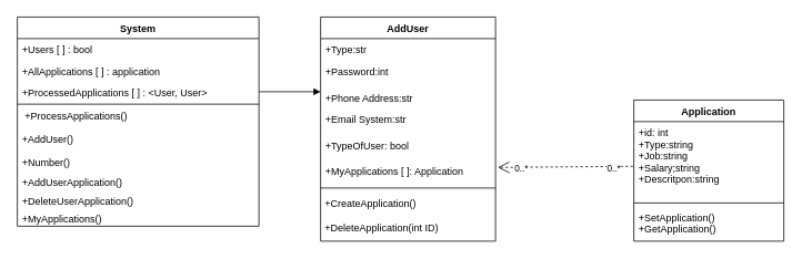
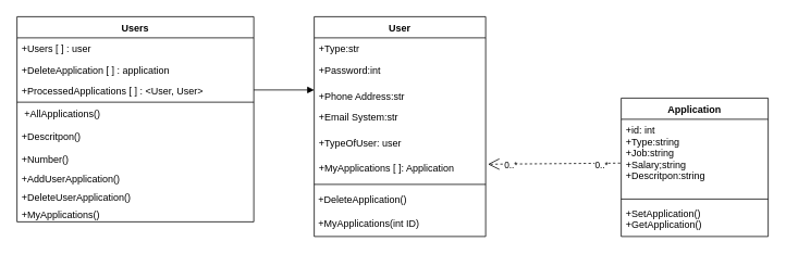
  <mxCell id="0" />
  <mxCell id="1" parent="0" />
- <mxCell id="2" value="AddUser" style="swimlane;fontStyle=1;align=center;verticalAlign=top;childLayout=stackLayout;horizontal=1;startSize=26;horizontalStack=0;resizeParent=1;resizeLast=0;collapsible=1;marginBottom=0;rounded=0;shadow=0;strokeWidth=1;" parent="1" vertex="1"><mxGeometry x="384" y="20" width="210" height="270" as="geometry"><mxRectangle x="230" y="140" width="160" height="26" as="alternateBounds" /></mxGeometry></mxCell>
+ <mxCell id="2" value="User" style="swimlane;fontStyle=1;align=center;verticalAlign=top;childLayout=stackLayout;horizontal=1;startSize=26;horizontalStack=0;resizeParent=1;resizeLast=0;collapsible=1;marginBottom=0;rounded=0;shadow=0;strokeWidth=1;" parent="1" vertex="1"><mxGeometry x="384" y="20" width="210" height="270" as="geometry"><mxRectangle x="230" y="140" width="160" height="26" as="alternateBounds" /></mxGeometry></mxCell>
  <mxCell id="3" value="+Type:str" style="text;align=left;verticalAlign=top;spacingLeft=4;spacingRight=4;overflow=hidden;rotatable=0;points=[[0,0.5],[1,0.5]];portConstraint=eastwest;" parent="2" vertex="1"><mxGeometry y="26" width="210" height="26" as="geometry" /></mxCell>
  <mxCell id="4" value="+Password:int" style="text;align=left;verticalAlign=top;spacingLeft=4;spacingRight=4;overflow=hidden;rotatable=0;points=[[0,0.5],[1,0.5]];portConstraint=eastwest;rounded=0;shadow=0;html=0;" vertex="1" parent="2"><mxGeometry y="52" width="210" height="32" as="geometry" /></mxCell>
  <mxCell id="5" value="+Phone Address:str&#10;" style="text;align=left;verticalAlign=top;spacingLeft=4;spacingRight=4;overflow=hidden;rotatable=0;points=[[0,0.5],[1,0.5]];portConstraint=eastwest;rounded=0;shadow=0;html=0;" parent="2" vertex="1"><mxGeometry y="84" width="210" height="26" as="geometry" /></mxCell>
  <mxCell id="6" value="+Email System:str" style="text;align=left;verticalAlign=top;spacingLeft=4;spacingRight=4;overflow=hidden;rotatable=0;points=[[0,0.5],[1,0.5]];portConstraint=eastwest;rounded=0;shadow=0;html=0;" parent="2" vertex="1"><mxGeometry y="110" width="210" height="32" as="geometry" /></mxCell>
- <mxCell id="7" value="+TypeOfUser: bool" style="text;align=left;verticalAlign=top;spacingLeft=4;spacingRight=4;overflow=hidden;rotatable=0;points=[[0,0.5],[1,0.5]];portConstraint=eastwest;rounded=0;shadow=0;html=0;" vertex="1" parent="2"><mxGeometry y="142" width="210" height="30" as="geometry" /></mxCell>
+ <mxCell id="7" value="+TypeOfUser: user" style="text;align=left;verticalAlign=top;spacingLeft=4;spacingRight=4;overflow=hidden;rotatable=0;points=[[0,0.5],[1,0.5]];portConstraint=eastwest;rounded=0;shadow=0;html=0;" vertex="1" parent="2"><mxGeometry y="142" width="210" height="30" as="geometry" /></mxCell>
  <mxCell id="8" value="+MyApplications [ ]: Application" style="text;align=left;verticalAlign=top;spacingLeft=4;spacingRight=4;overflow=hidden;rotatable=0;points=[[0,0.5],[1,0.5]];portConstraint=eastwest;rounded=0;shadow=0;html=0;" vertex="1" parent="2"><mxGeometry y="172" width="210" height="30" as="geometry" /></mxCell>
  <mxCell id="9" value="" style="line;html=1;strokeWidth=1;align=left;verticalAlign=middle;spacingTop=-1;spacingLeft=3;spacingRight=3;rotatable=0;labelPosition=right;points=[];portConstraint=eastwest;" parent="2" vertex="1"><mxGeometry y="202" width="210" height="8" as="geometry" /></mxCell>
- <mxCell id="10" value="&amp;nbsp;+CreateApplication()" style="text;html=1;align=left;verticalAlign=middle;resizable=0;points=[];autosize=1;strokeColor=none;fillColor=none;" vertex="1" parent="2"><mxGeometry y="210" width="210" height="30" as="geometry" /></mxCell>
- <mxCell id="11" value="&amp;nbsp;+DeleteApplication(int ID)" style="text;html=1;align=left;verticalAlign=middle;resizable=0;points=[];autosize=1;strokeColor=none;fillColor=none;" vertex="1" parent="2"><mxGeometry y="240" width="210" height="30" as="geometry" /></mxCell>
- <mxCell id="12" value="System" style="swimlane;fontStyle=1;align=center;verticalAlign=top;childLayout=stackLayout;horizontal=1;startSize=26;horizontalStack=0;resizeParent=1;resizeLast=0;collapsible=1;marginBottom=0;rounded=0;shadow=0;strokeWidth=1;" vertex="1" parent="1"><mxGeometry x="20" y="20" width="290" height="252" as="geometry"><mxRectangle x="230" y="140" width="160" height="26" as="alternateBounds" /></mxGeometry></mxCell>
- <mxCell id="13" value="+Users [ ] : bool" style="text;align=left;verticalAlign=top;spacingLeft=4;spacingRight=4;overflow=hidden;rotatable=0;points=[[0,0.5],[1,0.5]];portConstraint=eastwest;" vertex="1" parent="12"><mxGeometry y="26" width="290" height="26" as="geometry" /></mxCell>
- <mxCell id="14" value="+AllApplications [ ] : application" style="text;align=left;verticalAlign=top;spacingLeft=4;spacingRight=4;overflow=hidden;rotatable=0;points=[[0,0.5],[1,0.5]];portConstraint=eastwest;" vertex="1" parent="12"><mxGeometry y="52" width="290" height="26" as="geometry" /></mxCell>
+ <mxCell id="10" value="&amp;nbsp;+DeleteApplication()" style="text;html=1;align=left;verticalAlign=middle;resizable=0;points=[];autosize=1;strokeColor=none;fillColor=none;" vertex="1" parent="2"><mxGeometry y="210" width="210" height="30" as="geometry" /></mxCell>
+ <mxCell id="11" value="&amp;nbsp;+MyApplications(int ID)" style="text;html=1;align=left;verticalAlign=middle;resizable=0;points=[];autosize=1;strokeColor=none;fillColor=none;" vertex="1" parent="2"><mxGeometry y="240" width="210" height="30" as="geometry" /></mxCell>
+ <mxCell id="12" value="Users" style="swimlane;fontStyle=1;align=center;verticalAlign=top;childLayout=stackLayout;horizontal=1;startSize=26;horizontalStack=0;resizeParent=1;resizeLast=0;collapsible=1;marginBottom=0;rounded=0;shadow=0;strokeWidth=1;" vertex="1" parent="1"><mxGeometry x="20" y="20" width="290" height="252" as="geometry"><mxRectangle x="230" y="140" width="160" height="26" as="alternateBounds" /></mxGeometry></mxCell>
+ <mxCell id="13" value="+Users [ ] : user" style="text;align=left;verticalAlign=top;spacingLeft=4;spacingRight=4;overflow=hidden;rotatable=0;points=[[0,0.5],[1,0.5]];portConstraint=eastwest;" vertex="1" parent="12"><mxGeometry y="26" width="290" height="26" as="geometry" /></mxCell>
+ <mxCell id="14" value="+DeleteApplication [ ] : application" style="text;align=left;verticalAlign=top;spacingLeft=4;spacingRight=4;overflow=hidden;rotatable=0;points=[[0,0.5],[1,0.5]];portConstraint=eastwest;" vertex="1" parent="12"><mxGeometry y="52" width="290" height="26" as="geometry" /></mxCell>
  <mxCell id="15" value="+ProcessedApplications [ ] : &lt;User, User&gt;" style="text;align=left;verticalAlign=top;spacingLeft=4;spacingRight=4;overflow=hidden;rotatable=0;points=[[0,0.5],[1,0.5]];portConstraint=eastwest;" vertex="1" parent="12"><mxGeometry y="78" width="290" height="26" as="geometry" /></mxCell>
  <mxCell id="16" value="" style="line;html=1;strokeWidth=1;align=left;verticalAlign=middle;spacingTop=-1;spacingLeft=3;spacingRight=3;rotatable=0;labelPosition=right;points=[];portConstraint=eastwest;" vertex="1" parent="12"><mxGeometry y="104" width="290" height="2" as="geometry" /></mxCell>
- <mxCell id="17" value=" +ProcessApplications()  " style="text;align=left;verticalAlign=top;spacingLeft=4;spacingRight=4;overflow=hidden;rotatable=0;points=[[0,0.5],[1,0.5]];portConstraint=eastwest;" vertex="1" parent="12"><mxGeometry y="106" width="290" height="28" as="geometry" /></mxCell>
- <mxCell id="18" value="+AddUser()" style="text;align=left;verticalAlign=top;spacingLeft=4;spacingRight=4;overflow=hidden;rotatable=0;points=[[0,0.5],[1,0.5]];portConstraint=eastwest;" vertex="1" parent="12"><mxGeometry y="134" width="290" height="28" as="geometry" /></mxCell>
+ <mxCell id="17" value=" +AllApplications()  " style="text;align=left;verticalAlign=top;spacingLeft=4;spacingRight=4;overflow=hidden;rotatable=0;points=[[0,0.5],[1,0.5]];portConstraint=eastwest;" vertex="1" parent="12"><mxGeometry y="106" width="290" height="28" as="geometry" /></mxCell>
+ <mxCell id="18" value="+Descritpon()" style="text;align=left;verticalAlign=top;spacingLeft=4;spacingRight=4;overflow=hidden;rotatable=0;points=[[0,0.5],[1,0.5]];portConstraint=eastwest;" vertex="1" parent="12"><mxGeometry y="134" width="290" height="28" as="geometry" /></mxCell>
  <mxCell id="19" value="+Number()" style="text;align=left;verticalAlign=top;spacingLeft=4;spacingRight=4;overflow=hidden;rotatable=0;points=[[0,0.5],[1,0.5]];portConstraint=eastwest;" vertex="1" parent="12"><mxGeometry y="162" width="290" height="24" as="geometry" /></mxCell>
  <mxCell id="20" value="+AddUserApplication()" style="text;align=left;verticalAlign=top;spacingLeft=4;spacingRight=4;overflow=hidden;rotatable=0;points=[[0,0.5],[1,0.5]];portConstraint=eastwest;" vertex="1" parent="12"><mxGeometry y="186" width="290" height="22" as="geometry" /></mxCell>
  <mxCell id="21" value="+DeleteUserApplication()" style="text;align=left;verticalAlign=top;spacingLeft=4;spacingRight=4;overflow=hidden;rotatable=0;points=[[0,0.5],[1,0.5]];portConstraint=eastwest;" vertex="1" parent="12"><mxGeometry y="208" width="290" height="22" as="geometry" /></mxCell>
  <mxCell id="22" value="+MyApplications()" style="text;align=left;verticalAlign=top;spacingLeft=4;spacingRight=4;overflow=hidden;rotatable=0;points=[[0,0.5],[1,0.5]];portConstraint=eastwest;" vertex="1" parent="12"><mxGeometry y="230" width="290" height="22" as="geometry" /></mxCell>
  <mxCell id="23" value="Application" style="swimlane;fontStyle=1;align=center;verticalAlign=top;childLayout=stackLayout;horizontal=1;startSize=26;horizontalStack=0;resizeParent=1;resizeParentMax=0;resizeLast=0;collapsible=1;marginBottom=0;" vertex="1" parent="1"><mxGeometry x="760" y="120" width="180" height="170" as="geometry" /></mxCell>
  <mxCell id="24" value="+id: int&#10;+Type:string&#10;+Job:string&#10;+Salary;string&#10;+Descritpon:string" style="text;strokeColor=none;fillColor=none;align=left;verticalAlign=top;spacingLeft=4;spacingRight=4;overflow=hidden;rotatable=0;points=[[0,0.5],[1,0.5]];portConstraint=eastwest;" vertex="1" parent="23"><mxGeometry y="26" width="180" height="94" as="geometry" /></mxCell>
  <mxCell id="25" value="" style="line;strokeWidth=1;fillColor=none;align=left;verticalAlign=middle;spacingTop=-1;spacingLeft=3;spacingRight=3;rotatable=0;labelPosition=right;points=[];portConstraint=eastwest;" vertex="1" parent="23"><mxGeometry y="120" width="180" height="8" as="geometry" /></mxCell>
  <mxCell id="26" value="+SetApplication()&#10;+GetApplication()" style="text;strokeColor=none;fillColor=none;align=left;verticalAlign=top;spacingLeft=4;spacingRight=4;overflow=hidden;rotatable=0;points=[[0,0.5],[1,0.5]];portConstraint=eastwest;" vertex="1" parent="23"><mxGeometry y="128" width="180" height="42" as="geometry" /></mxCell>
  <mxCell id="27" value="" style="endArrow=open;endSize=12;dashed=1;html=1;rounded=0;entryX=1.013;entryY=0.308;entryDx=0;entryDy=0;entryPerimeter=0;exitX=-0.006;exitY=0.573;exitDx=0;exitDy=0;exitPerimeter=0;" edge="1" parent="1" source="24" target="8"><mxGeometry x="-1" y="-73" width="160" relative="1" as="geometry"><mxPoint x="740" y="180" as="sourcePoint" /><mxPoint x="590" y="205" as="targetPoint" /><mxPoint x="66" y="51" as="offset" /></mxGeometry></mxCell>
  <mxCell id="28" value="0..*" style="edgeLabel;html=1;align=center;verticalAlign=middle;resizable=0;points=[];" vertex="1" connectable="0" parent="27"><mxGeometry x="-0.843" y="1" relative="1" as="geometry"><mxPoint x="-10" y="2" as="offset" /></mxGeometry></mxCell>
  <mxCell id="29" value="0..*" style="edgeLabel;html=1;align=center;verticalAlign=middle;resizable=0;points=[];" vertex="1" connectable="0" parent="27"><mxGeometry x="0.649" relative="1" as="geometry"><mxPoint as="offset" /></mxGeometry></mxCell>
  <mxCell id="30" value="" style="html=1;verticalAlign=bottom;endArrow=block;rounded=0;" edge="1" parent="1"><mxGeometry width="80" relative="1" as="geometry"><mxPoint x="310" y="110" as="sourcePoint" /><mxPoint x="384" y="110" as="targetPoint" /></mxGeometry></mxCell>
